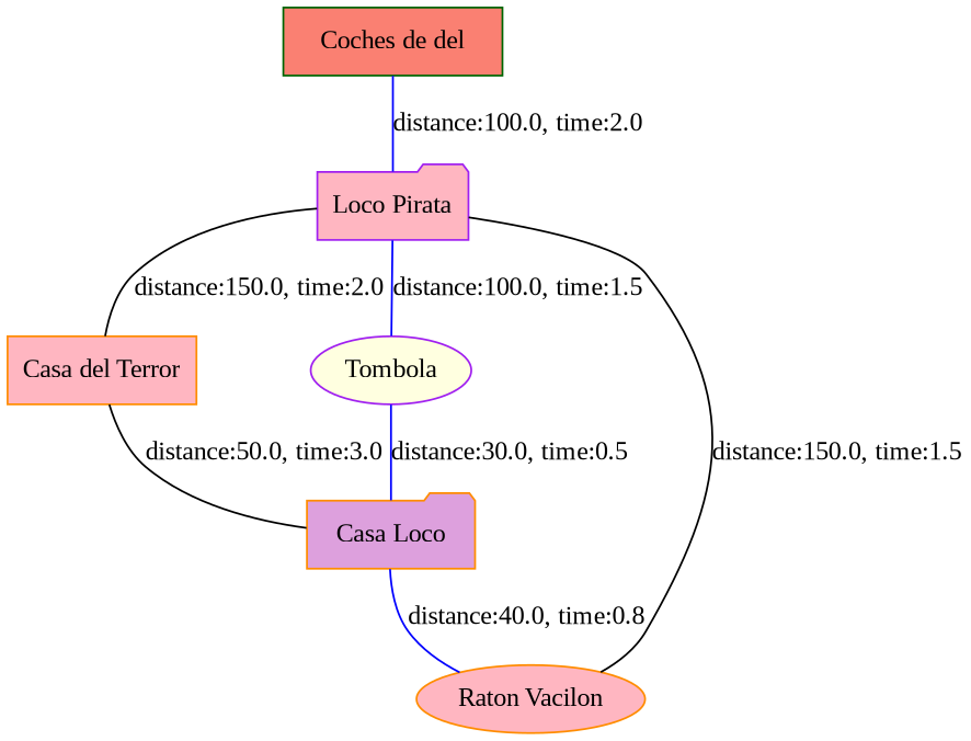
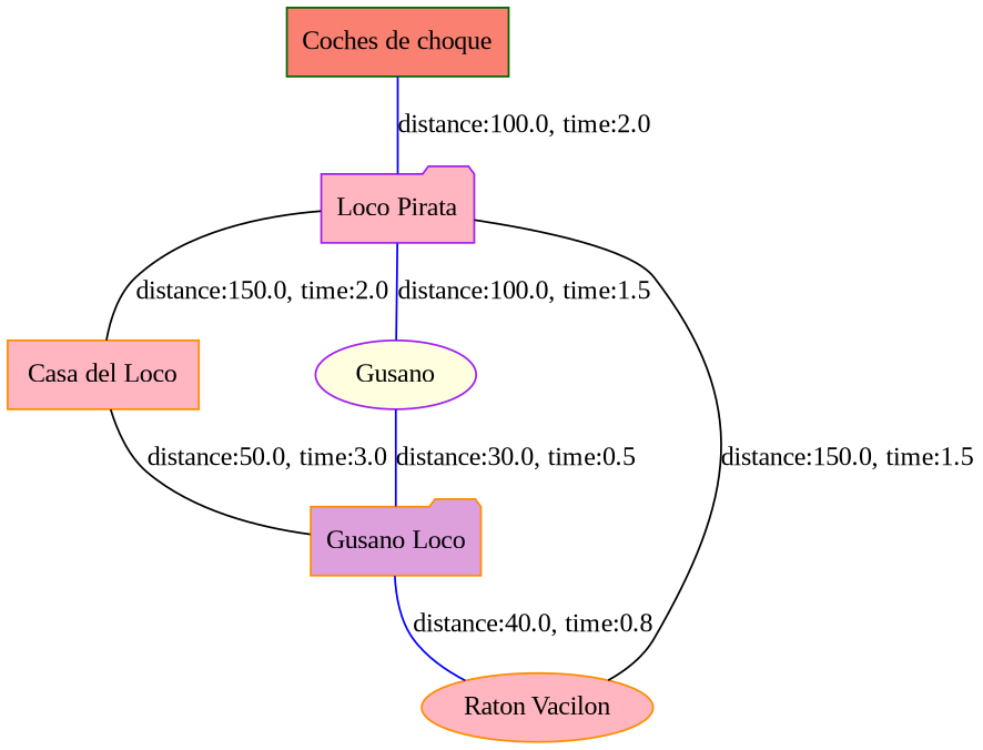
  strict graph {
    fontname="Liberation Serif"
    node [color=darkorange fillcolor=lightpink fontname="Liberation Serif" shape=folder style=filled]
    edge [fontname="Liberation Serif" color=blue]
    n1 [color=purple label="Loco Pirata"]
-   n2 [label="Casa del Terror" shape=box]
-   n3 [color=purple fillcolor=lightyellow label=Tombola shape=ellipse]
+   n2 [label="Casa del Loco" shape=box]
+   n3 [color=purple fillcolor=lightyellow label=Gusano shape=ellipse]
    n4 [label="Raton Vacilon" shape=ellipse]
-   n5 [fillcolor=plum label="Casa Loco"]
-   n6 [color=darkgreen fillcolor=salmon label="Coches de del" shape=box]
+   n5 [fillcolor=plum label="Gusano Loco"]
+   n6 [color=darkgreen fillcolor=salmon label="Coches de choque" shape=box]
    n1 -- n2 [label="distance:150.0, time:2.0" color=""]
    n1 -- n3 [label="distance:100.0, time:1.5"]
    n1 -- n4 [label="distance:150.0, time:1.5" color=""]
    n2 -- n5 [label="distance:50.0, time:3.0" color=""]
    n3 -- n5 [label="distance:30.0, time:0.5"]
    n5 -- n4 [label="distance:40.0, time:0.8"]
    n6 -- n1 [label="distance:100.0, time:2.0"]
  }
